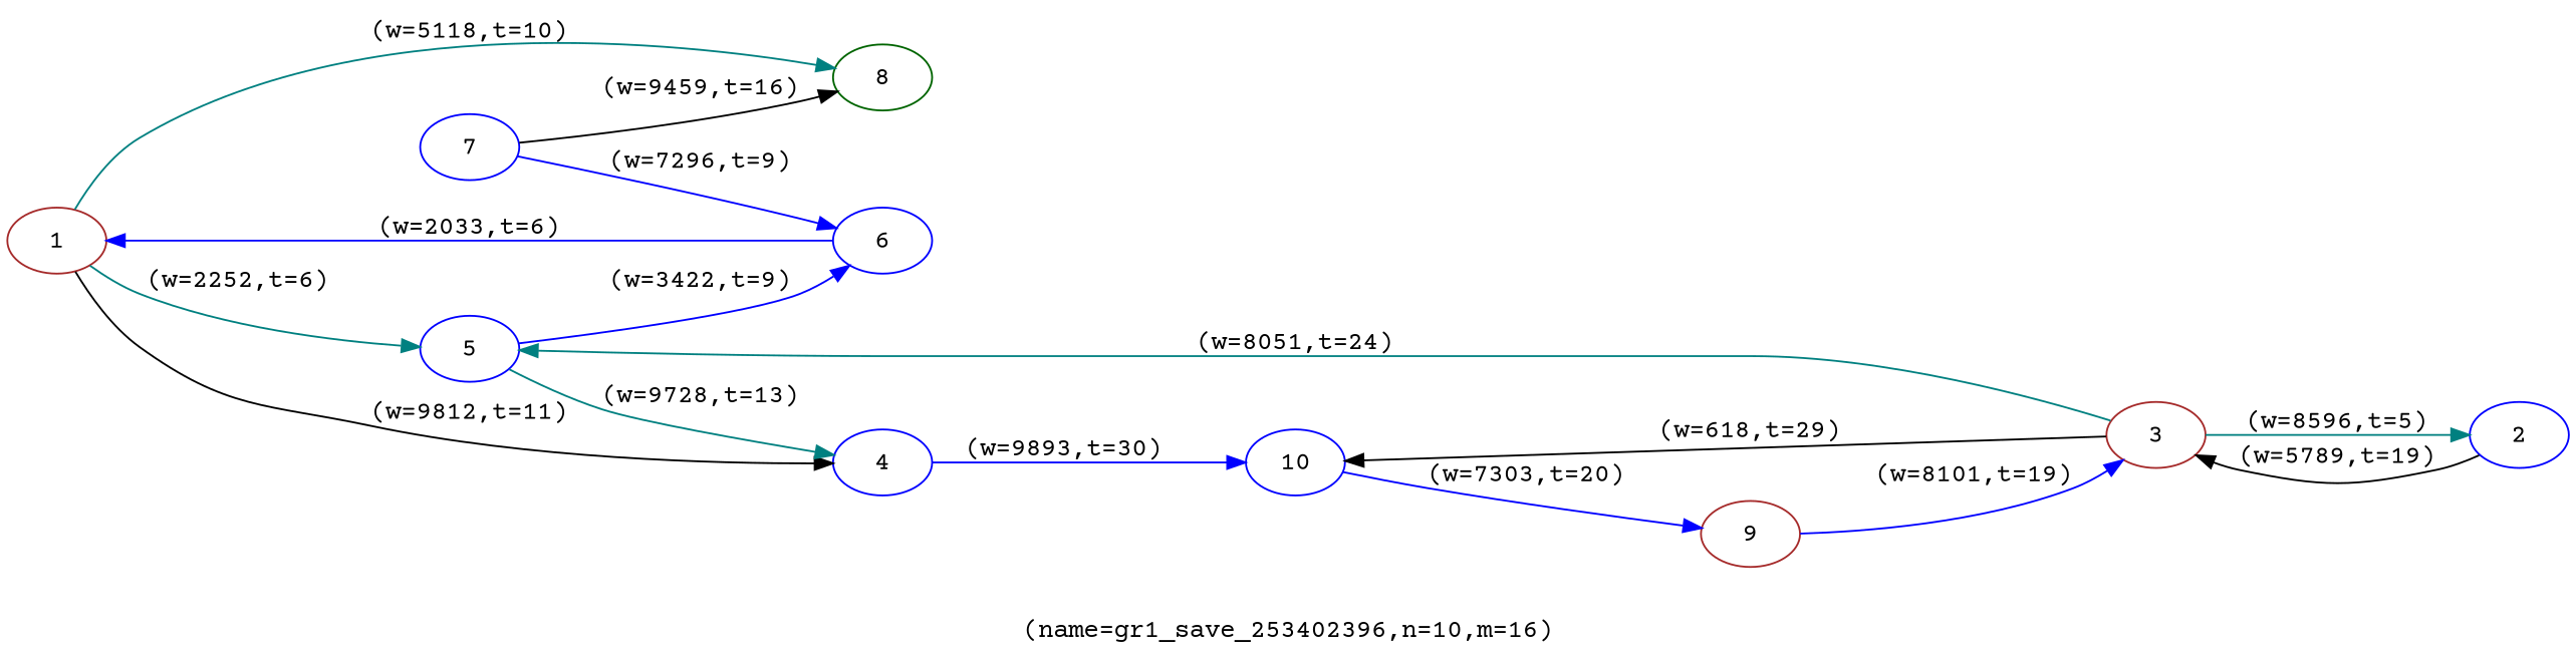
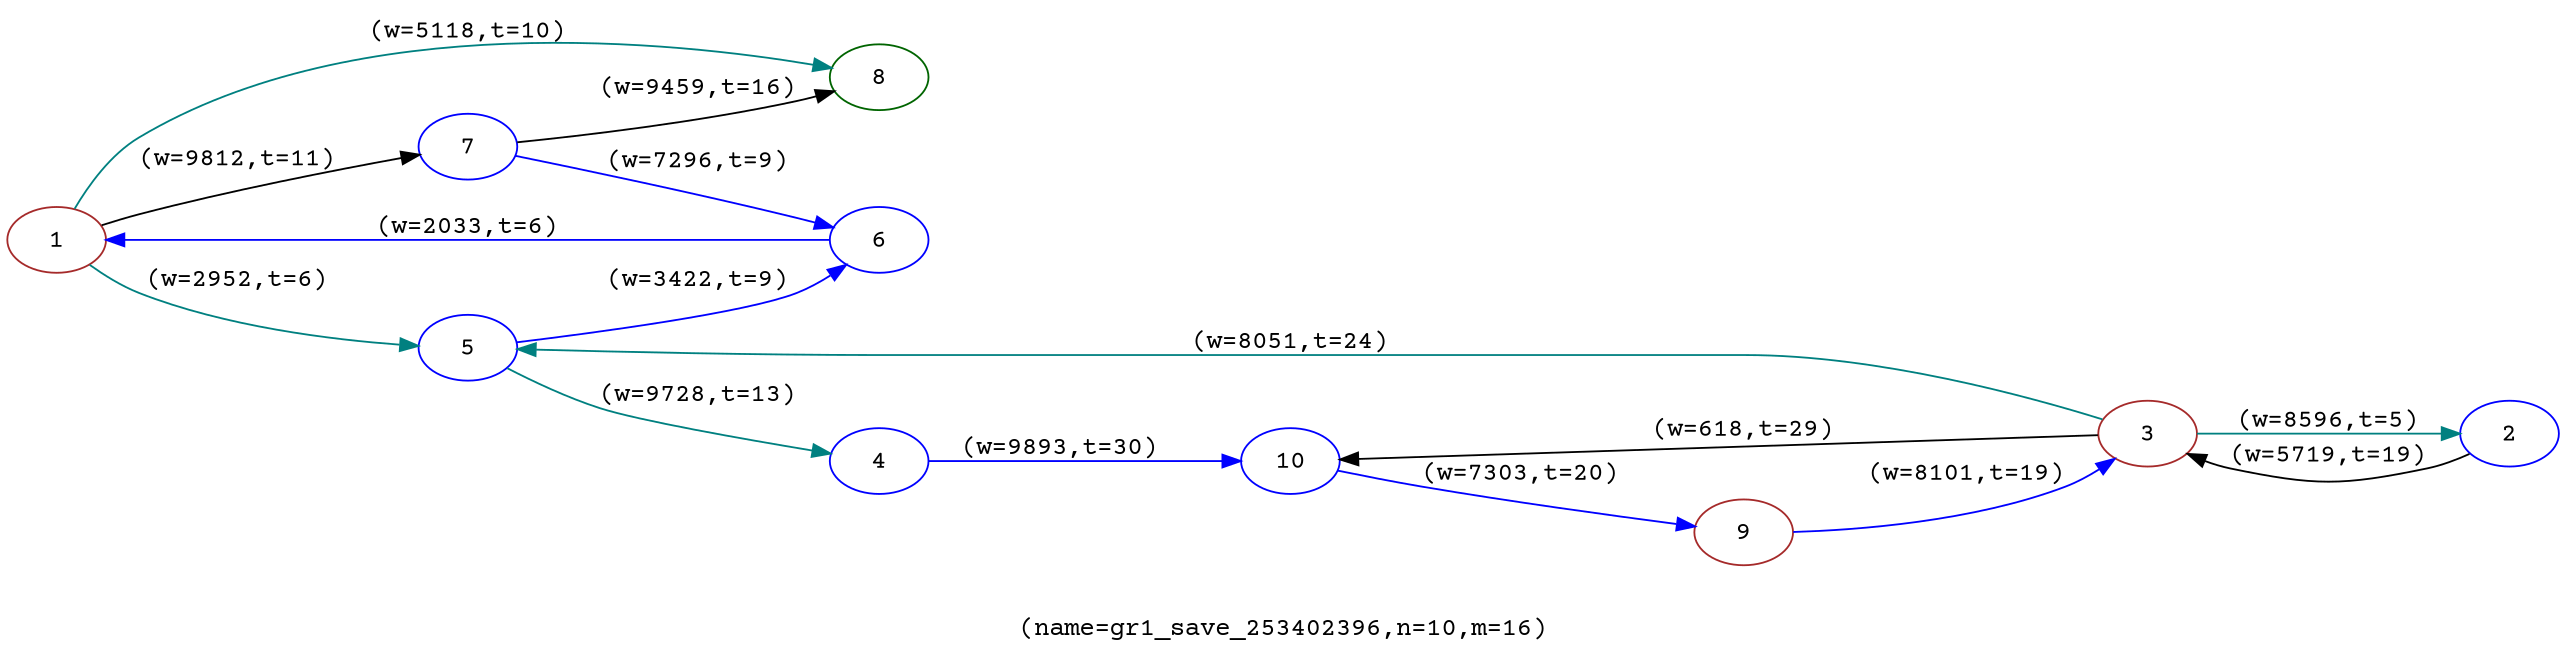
  digraph {
    fontname="Courier Prime"
    label="(name=gr1_save_253402396,n=10,m=16)"
    rankdir=LR
    node [color=blue fontname="Courier Prime"]
    edge [color=blue fontname="Courier Prime"]
    n1 [color=brown label=1]
    n2 [color=darkgreen label=8]
    n3 [label=7]
    n4 [label=5]
    n5 [label=6]
    n6 [label=4]
    n7 [label=10]
    n8 [color=brown label=3]
    n9 [label=2]
    n10 [color=brown label=9]
    n1 -> n2 [color=teal label="(w=5118,t=10)"]
-   n1 -> n6 [color=black label="(w=9812,t=11)"]
-   n1 -> n4 [color=teal label="(w=2252,t=6)"]
+   n1 -> n3 [color=black label="(w=9812,t=11)"]
+   n1 -> n4 [color=teal label="(w=2952,t=6)"]
    n3 -> n2 [color=black label="(w=9459,t=16)"]
    n3 -> n5 [label="(w=7296,t=9)"]
    n4 -> n5 [label="(w=3422,t=9)"]
    n4 -> n6 [color=teal label="(w=9728,t=13)"]
    n5 -> n1 [label="(w=2033,t=6)"]
    n6 -> n7 [label="(w=9893,t=30)"]
    n7 -> n10 [label="(w=7303,t=20)"]
    n8 -> n4 [color=teal label="(w=8051,t=24)"]
    n8 -> n7 [color=black label="(w=618,t=29)"]
    n8 -> n9 [color=teal label="(w=8596,t=5)"]
-   n9 -> n8 [color=black label="(w=5789,t=19)"]
+   n9 -> n8 [color=black label="(w=5719,t=19)"]
    n10 -> n8 [label="(w=8101,t=19)"]
  }
